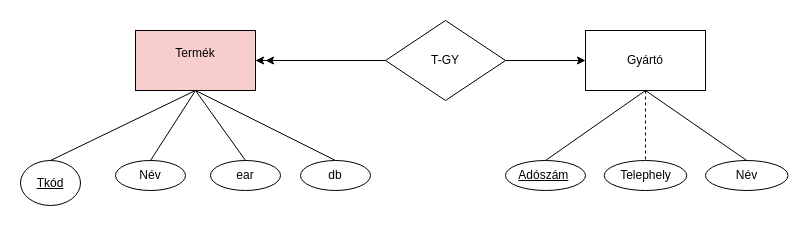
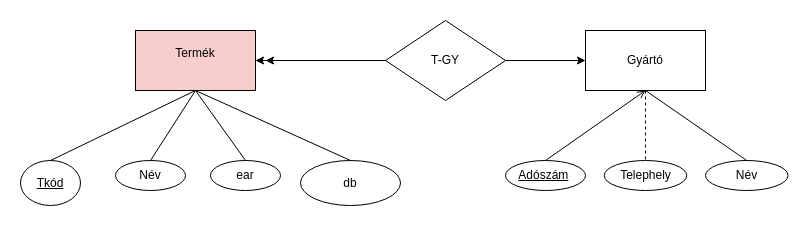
  <mxCell id="0" />
  <mxCell id="1" parent="0" />
  <mxCell id="2" value="&lt;div&gt;Termék&lt;/div&gt;&lt;div&gt;&lt;br&gt;&lt;/div&gt;" style="rounded=0;whiteSpace=wrap;html=1;fillColor=#f8cecc;" vertex="1" parent="1"><mxGeometry x="135" y="30" width="120" height="60" as="geometry" /></mxCell>
  <mxCell id="3" value="T-GY" style="rhombus;whiteSpace=wrap;html=1;" vertex="1" parent="1"><mxGeometry x="385" y="20" width="120" height="80" as="geometry" /></mxCell>
  <mxCell id="4" value="" style="endArrow=classic;html=1;rounded=0;entryX=1;entryY=0.5;entryDx=0;entryDy=0;exitX=0;exitY=0.5;exitDx=0;exitDy=0;" edge="1" parent="1" source="3" target="2"><mxGeometry width="50" height="50" relative="1" as="geometry"><mxPoint x="435" y="180" as="sourcePoint" /><mxPoint x="485" y="130" as="targetPoint" /></mxGeometry></mxCell>
  <mxCell id="5" value="Gyártó" style="rounded=0;whiteSpace=wrap;html=1;" vertex="1" parent="1"><mxGeometry x="585" y="30" width="120" height="60" as="geometry" /></mxCell>
  <mxCell id="6" value="" style="endArrow=classic;html=1;rounded=0;exitX=0;exitY=0.5;exitDx=0;exitDy=0;" edge="1" parent="1" source="3"><mxGeometry width="50" height="50" relative="1" as="geometry"><mxPoint x="435" y="180" as="sourcePoint" /><mxPoint x="265" y="60" as="targetPoint" /></mxGeometry></mxCell>
  <mxCell id="7" value="" style="endArrow=classic;html=1;rounded=0;entryX=0;entryY=0.5;entryDx=0;entryDy=0;exitX=1;exitY=0.5;exitDx=0;exitDy=0;" edge="1" parent="1" source="3" target="5"><mxGeometry width="50" height="50" relative="1" as="geometry"><mxPoint x="435" y="180" as="sourcePoint" /><mxPoint x="485" y="130" as="targetPoint" /></mxGeometry></mxCell>
  <mxCell id="8" value="Név " style="ellipse;whiteSpace=wrap;html=1;" vertex="1" parent="1"><mxGeometry x="115" y="160" width="70" height="30" as="geometry" /></mxCell>
  <mxCell id="9" value="&lt;u&gt;Tkód&lt;/u&gt;" style="ellipse;whiteSpace=wrap;html=1;" vertex="1" parent="1"><mxGeometry x="20" y="160" width="60" height="45" as="geometry" /></mxCell>
  <mxCell id="10" value="ear" style="ellipse;whiteSpace=wrap;html=1;" vertex="1" parent="1"><mxGeometry x="210" y="160" width="70" height="30" as="geometry" /></mxCell>
  <mxCell id="11" value="" style="endArrow=none;html=1;rounded=0;exitX=0.5;exitY=0;exitDx=0;exitDy=0;entryX=0.5;entryY=1;entryDx=0;entryDy=0;" edge="1" parent="1" source="10" target="2"><mxGeometry width="50" height="50" relative="1" as="geometry"><mxPoint x="435" y="180" as="sourcePoint" /><mxPoint x="485" y="130" as="targetPoint" /></mxGeometry></mxCell>
  <mxCell id="12" value="" style="endArrow=none;html=1;rounded=0;exitX=0.5;exitY=0;exitDx=0;exitDy=0;entryX=0.5;entryY=1;entryDx=0;entryDy=0;" edge="1" parent="1" source="8" target="2"><mxGeometry width="50" height="50" relative="1" as="geometry"><mxPoint x="435" y="180" as="sourcePoint" /><mxPoint x="485" y="130" as="targetPoint" /></mxGeometry></mxCell>
  <mxCell id="13" value="" style="endArrow=none;html=1;rounded=0;exitX=0.5;exitY=0;exitDx=0;exitDy=0;entryX=0.5;entryY=1;entryDx=0;entryDy=0;" edge="1" parent="1" source="9" target="2"><mxGeometry width="50" height="50" relative="1" as="geometry"><mxPoint x="435" y="180" as="sourcePoint" /><mxPoint x="485" y="130" as="targetPoint" /></mxGeometry></mxCell>
  <mxCell id="14" value="Név" style="ellipse;whiteSpace=wrap;html=1;" vertex="1" parent="1"><mxGeometry x="705" y="160" width="82.5" height="30" as="geometry" /></mxCell>
- <mxCell id="15" value="" style="endArrow=none;html=1;rounded=0;entryX=0.5;entryY=1;entryDx=0;entryDy=0;exitX=0.5;exitY=0;exitDx=0;exitDy=0;" edge="1" parent="1" source="19" target="5"><mxGeometry width="50" height="50" relative="1" as="geometry"><mxPoint x="425" y="180" as="sourcePoint" /><mxPoint x="475" y="130" as="targetPoint" /></mxGeometry></mxCell>
+ <mxCell id="15" value="" style="endArrow=open;html=1;rounded=0;entryX=0.5;entryY=1;entryDx=0;entryDy=0;exitX=0.5;exitY=0;exitDx=0;exitDy=0;" edge="1" parent="1" source="19" target="5"><mxGeometry width="50" height="50" relative="1" as="geometry"><mxPoint x="425" y="180" as="sourcePoint" /><mxPoint x="475" y="130" as="targetPoint" /></mxGeometry></mxCell>
  <mxCell id="16" value="" style="endArrow=none;html=1;rounded=0;entryX=0.5;entryY=1;entryDx=0;entryDy=0;exitX=0.5;exitY=0;exitDx=0;exitDy=0;" edge="1" parent="1" source="14" target="5"><mxGeometry width="50" height="50" relative="1" as="geometry"><mxPoint x="425" y="180" as="sourcePoint" /><mxPoint x="475" y="130" as="targetPoint" /></mxGeometry></mxCell>
  <mxCell id="17" value="Telephely" style="ellipse;whiteSpace=wrap;html=1;" vertex="1" parent="1"><mxGeometry x="603.75" y="160" width="82.5" height="30" as="geometry" /></mxCell>
  <mxCell id="18" value="" style="endArrow=none;html=1;rounded=0;entryX=0.5;entryY=0;entryDx=0;entryDy=0;exitX=0.5;exitY=1;exitDx=0;exitDy=0;dashed=1;" edge="1" parent="1" source="5" target="17"><mxGeometry width="50" height="50" relative="1" as="geometry"><mxPoint x="425" y="180" as="sourcePoint" /><mxPoint x="475" y="130" as="targetPoint" /></mxGeometry></mxCell>
  <mxCell id="19" value="&lt;u&gt;Adószám&lt;span style=&quot;white-space: pre;&quot;&gt;&#09;&lt;/span&gt;&lt;/u&gt;" style="ellipse;whiteSpace=wrap;html=1;" vertex="1" parent="1"><mxGeometry x="505" y="160" width="80" height="30" as="geometry" /></mxCell>
- <mxCell id="20" value="&lt;div&gt;db&lt;/div&gt;" style="ellipse;whiteSpace=wrap;html=1;" vertex="1" parent="1"><mxGeometry x="300" y="160" width="70" height="30" as="geometry" /></mxCell>
+ <mxCell id="20" value="&lt;div&gt;db&lt;/div&gt;" style="ellipse;whiteSpace=wrap;html=1;" vertex="1" parent="1"><mxGeometry x="300" y="160" width="100" height="45" as="geometry" /></mxCell>
  <mxCell id="21" value="" style="endArrow=none;html=1;rounded=0;entryX=0.5;entryY=1;entryDx=0;entryDy=0;exitX=0.5;exitY=0;exitDx=0;exitDy=0;" edge="1" parent="1" source="20" target="2"><mxGeometry width="50" height="50" relative="1" as="geometry"><mxPoint x="25" y="-30" as="sourcePoint" /><mxPoint x="75" y="-80" as="targetPoint" /></mxGeometry></mxCell>
